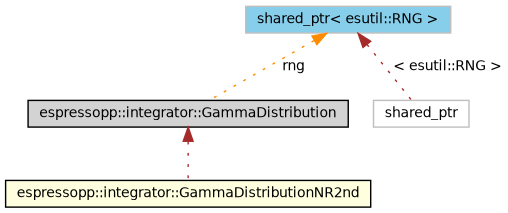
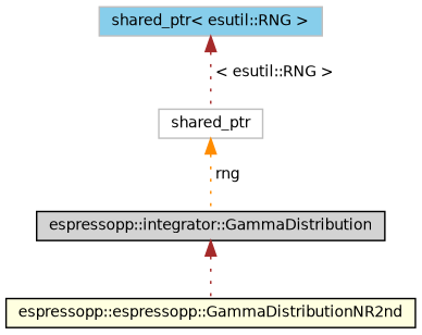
  digraph {
    node [color=black fontname=Helvetica fontsize=10 shape=record style=filled]
    edge [color=brown dir=back fontname=Helvetica fontsize=10 labelfontname=Helvetica labelfontsize=10 style=dotted]
-   n1 [fillcolor=lightyellow fontcolor=black height=0.2 label="espressopp::integrator::GammaDistributionNR2nd" width=0.4]
+   n1 [fillcolor=lightyellow fontcolor=black height=0.2 label="espressopp::espressopp::GammaDistributionNR2nd" width=0.4]
    n2 [fillcolor=lightgrey height=0.2 label="espressopp::integrator::GammaDistribution" width=0.4]
    n3 [color=grey75 fillcolor=skyblue height=0.2 label="shared_ptr\< esutil::RNG \>" width=0.4]
    n4 [color=grey75 fillcolor=white height=0.2 label=shared_ptr width=0.4]
    n2 -> n1
-   n3 -> n2 [color=darkorange label=" rng"]
+   n4 -> n2 [color=darkorange label=" rng"]
    n3 -> n4 [label=" \< esutil::RNG \>"]
  }
